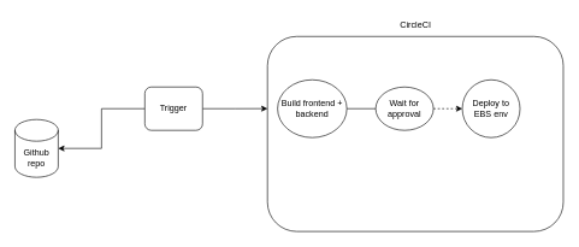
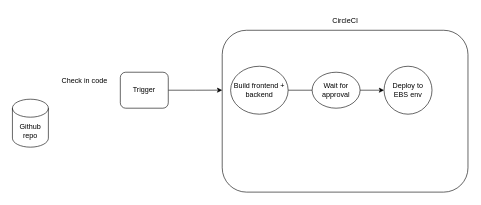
  <mxCell id="0" />
  <mxCell id="1" parent="0" />
  <mxCell id="2" value="Github repo" style="shape=cylinder3;whiteSpace=wrap;html=1;boundedLbl=1;backgroundOutline=1;size=15;" vertex="1" parent="1"><mxGeometry x="20" y="165" width="60" height="80" as="geometry" /></mxCell>
- <mxCell id="3" style="edgeStyle=orthogonalEdgeStyle;rounded=0;orthogonalLoop=1;jettySize=auto;html=1;" edge="1" parent="1" source="5" target="2"><mxGeometry relative="1" as="geometry" /></mxCell>
  <mxCell id="4" style="edgeStyle=orthogonalEdgeStyle;rounded=0;orthogonalLoop=1;jettySize=auto;html=1;entryX=0;entryY=0.37;entryDx=0;entryDy=0;entryPerimeter=0;" edge="1" parent="1" source="5" target="7"><mxGeometry relative="1" as="geometry" /></mxCell>
  <mxCell id="5" value="Trigger" style="rounded=1;whiteSpace=wrap;html=1;" vertex="1" parent="1"><mxGeometry x="200" y="120" width="80" height="60" as="geometry" /></mxCell>
+ <mxCell id="6" value="Check in code" style="text;html=1;align=center;verticalAlign=middle;resizable=0;points=[];autosize=1;strokeColor=none;fillColor=none;" vertex="1" parent="1"><mxGeometry x="90" y="120" width="100" height="30" as="geometry" /></mxCell>
  <mxCell id="7" value="" style="rounded=1;whiteSpace=wrap;html=1;" vertex="1" parent="1"><mxGeometry x="370" y="50" width="410" height="270" as="geometry" /></mxCell>
  <mxCell id="8" value="CircleCI" style="text;html=1;align=center;verticalAlign=middle;resizable=0;points=[];autosize=1;strokeColor=none;fillColor=none;" vertex="1" parent="1"><mxGeometry x="540" y="20" width="70" height="30" as="geometry" /></mxCell>
  <mxCell id="9" style="edgeStyle=orthogonalEdgeStyle;rounded=0;orthogonalLoop=1;jettySize=auto;html=1;entryX=0;entryY=0.5;entryDx=0;entryDy=0;endArrow=none;" edge="1" parent="1" source="10" target="12"><mxGeometry relative="1" as="geometry" /></mxCell>
  <mxCell id="10" value="Build frontend + backend" style="ellipse;whiteSpace=wrap;html=1;" vertex="1" parent="1"><mxGeometry x="384" y="110" width="96" height="80" as="geometry" /></mxCell>
- <mxCell id="11" style="edgeStyle=orthogonalEdgeStyle;rounded=0;orthogonalLoop=1;jettySize=auto;html=1;entryX=0;entryY=0.5;entryDx=0;entryDy=0;dashed=1;" edge="1" parent="1" source="12" target="13"><mxGeometry relative="1" as="geometry" /></mxCell>
+ <mxCell id="11" style="edgeStyle=orthogonalEdgeStyle;rounded=0;orthogonalLoop=1;jettySize=auto;html=1;entryX=0;entryY=0.5;entryDx=0;entryDy=0;" edge="1" parent="1" source="12" target="13"><mxGeometry relative="1" as="geometry" /></mxCell>
  <mxCell id="12" value="Wait for approval" style="ellipse;whiteSpace=wrap;html=1;" vertex="1" parent="1"><mxGeometry x="520" y="120" width="80" height="60" as="geometry" /></mxCell>
  <mxCell id="13" value="Deploy to EBS env" style="ellipse;whiteSpace=wrap;html=1;" vertex="1" parent="1"><mxGeometry x="640" y="110" width="80" height="80" as="geometry" /></mxCell>
